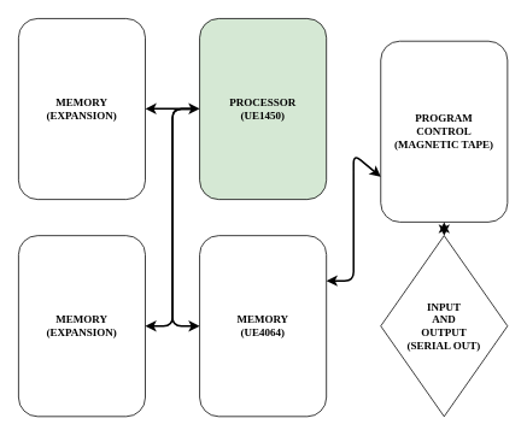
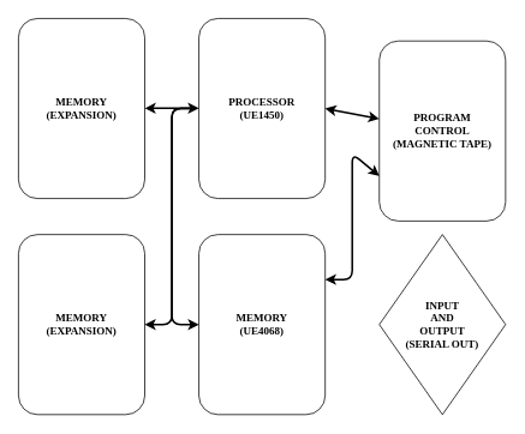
  <mxCell id="0" />
  <mxCell id="1" parent="0" />
- <mxCell id="2" value="PROCESSOR&lt;br&gt;(UE1450)" style="rounded=1;whiteSpace=wrap;html=1;fontFamily=SPARTAN;fontStyle=1;fillColor=#d5e8d4;" parent="1" vertex="1"><mxGeometry x="220" y="20" width="140" height="200" as="geometry" /></mxCell>
- <mxCell id="3" value="MEMORY&lt;br&gt;(UE4064)" style="rounded=1;whiteSpace=wrap;html=1;fontFamily=SPARTAN;fontStyle=1" parent="1" vertex="1"><mxGeometry x="220" y="260" width="140" height="200" as="geometry" /></mxCell>
+ <mxCell id="2" value="PROCESSOR&lt;br&gt;(UE1450)" style="rounded=1;whiteSpace=wrap;html=1;fontFamily=SPARTAN;fontStyle=1" parent="1" vertex="1"><mxGeometry x="220" y="20" width="140" height="200" as="geometry" /></mxCell>
+ <mxCell id="3" value="MEMORY&lt;br&gt;(UE4068)" style="rounded=1;whiteSpace=wrap;html=1;fontFamily=SPARTAN;fontStyle=1" parent="1" vertex="1"><mxGeometry x="220" y="260" width="140" height="200" as="geometry" /></mxCell>
  <mxCell id="4" value="PROGRAM&lt;br&gt;CONTROL&lt;br&gt;(MAGNETIC TAPE)" style="rounded=1;whiteSpace=wrap;html=1;fontFamily=SPARTAN;fontStyle=1" parent="1" vertex="1"><mxGeometry x="420" y="45" width="140" height="200" as="geometry" /></mxCell>
  <mxCell id="5" value="INPUT&lt;br&gt;AND&lt;br&gt;OUTPUT&lt;br&gt;(SERIAL OUT)" style="rhombus;whiteSpace=wrap;html=1;fontFamily=SPARTAN;fontStyle=1;" parent="1" vertex="1"><mxGeometry x="420" y="260" width="140" height="200" as="geometry" /></mxCell>
- <mxCell id="6" value="" style="endArrow=classic;startArrow=classic;html=1;fontFamily=SPARTAN;strokeWidth=2;" parent="1" source="4" target="5" edge="1"><mxGeometry width="50" height="50" relative="1" as="geometry"><mxPoint x="310" y="270" as="sourcePoint" /><mxPoint x="310" y="230" as="targetPoint" /></mxGeometry></mxCell>
+ <mxCell id="6" value="" style="endArrow=classic;startArrow=classic;html=1;fontFamily=SPARTAN;entryX=1;entryY=0.5;entryDx=0;entryDy=0;strokeWidth=2;" parent="1" source="4" target="2" edge="1"><mxGeometry width="50" height="50" relative="1" as="geometry"><mxPoint x="310" y="270" as="sourcePoint" /><mxPoint x="310" y="230" as="targetPoint" /></mxGeometry></mxCell>
  <mxCell id="7" value="" style="endArrow=classic;startArrow=classic;html=1;fontFamily=SPARTAN;entryX=1;entryY=0.25;entryDx=0;entryDy=0;strokeWidth=2;exitX=0;exitY=0.75;exitDx=0;exitDy=0;" parent="1" source="4" target="3" edge="1"><mxGeometry width="50" height="50" relative="1" as="geometry"><mxPoint x="430" y="130" as="sourcePoint" /><mxPoint x="380" y="130" as="targetPoint" /><Array as="points"><mxPoint x="390" y="170" /><mxPoint x="390" y="310" /></Array></mxGeometry></mxCell>
  <mxCell id="8" value="MEMORY&lt;br&gt;(EXPANSION)" style="rounded=1;whiteSpace=wrap;html=1;fontFamily=SPARTAN;fontStyle=1" vertex="1" parent="1"><mxGeometry x="20" y="20" width="140" height="200" as="geometry" /></mxCell>
  <mxCell id="9" value="MEMORY&lt;br&gt;(EXPANSION)" style="rounded=1;whiteSpace=wrap;html=1;fontFamily=SPARTAN;fontStyle=1" vertex="1" parent="1"><mxGeometry x="20" y="260" width="140" height="200" as="geometry" /></mxCell>
  <mxCell id="10" value="" style="endArrow=classic;startArrow=classic;html=1;fontFamily=SPARTAN;entryX=1;entryY=0.5;entryDx=0;entryDy=0;strokeWidth=2;" edge="1" parent="1"><mxGeometry width="50" height="50" relative="1" as="geometry"><mxPoint x="220" y="119.71" as="sourcePoint" /><mxPoint x="160" y="119.71" as="targetPoint" /></mxGeometry></mxCell>
  <mxCell id="11" value="" style="endArrow=classic;html=1;entryX=1;entryY=0.5;entryDx=0;entryDy=0;strokeWidth=2;" edge="1" parent="1" target="9"><mxGeometry width="50" height="50" relative="1" as="geometry"><mxPoint x="210" y="120" as="sourcePoint" /><mxPoint x="240" y="220" as="targetPoint" /><Array as="points"><mxPoint x="190" y="120" /><mxPoint x="190" y="360" /></Array></mxGeometry></mxCell>
  <mxCell id="12" value="" style="endArrow=classic;html=1;strokeWidth=2;entryX=0;entryY=0.5;entryDx=0;entryDy=0;" edge="1" parent="1" target="3"><mxGeometry width="50" height="50" relative="1" as="geometry"><mxPoint x="210" y="120" as="sourcePoint" /><mxPoint x="240" y="220" as="targetPoint" /><Array as="points"><mxPoint x="190" y="120" /><mxPoint x="190" y="360" /></Array></mxGeometry></mxCell>
